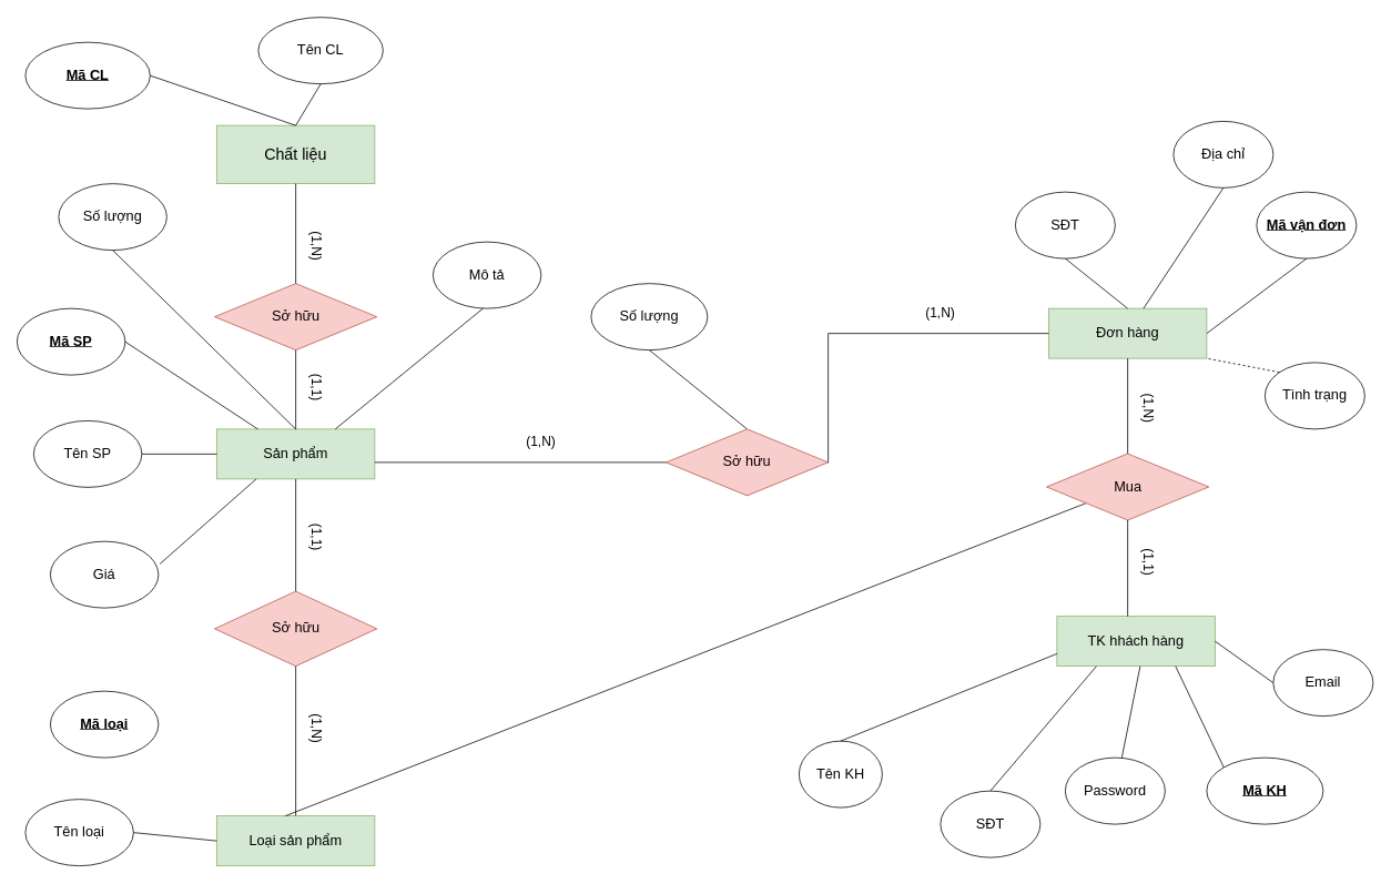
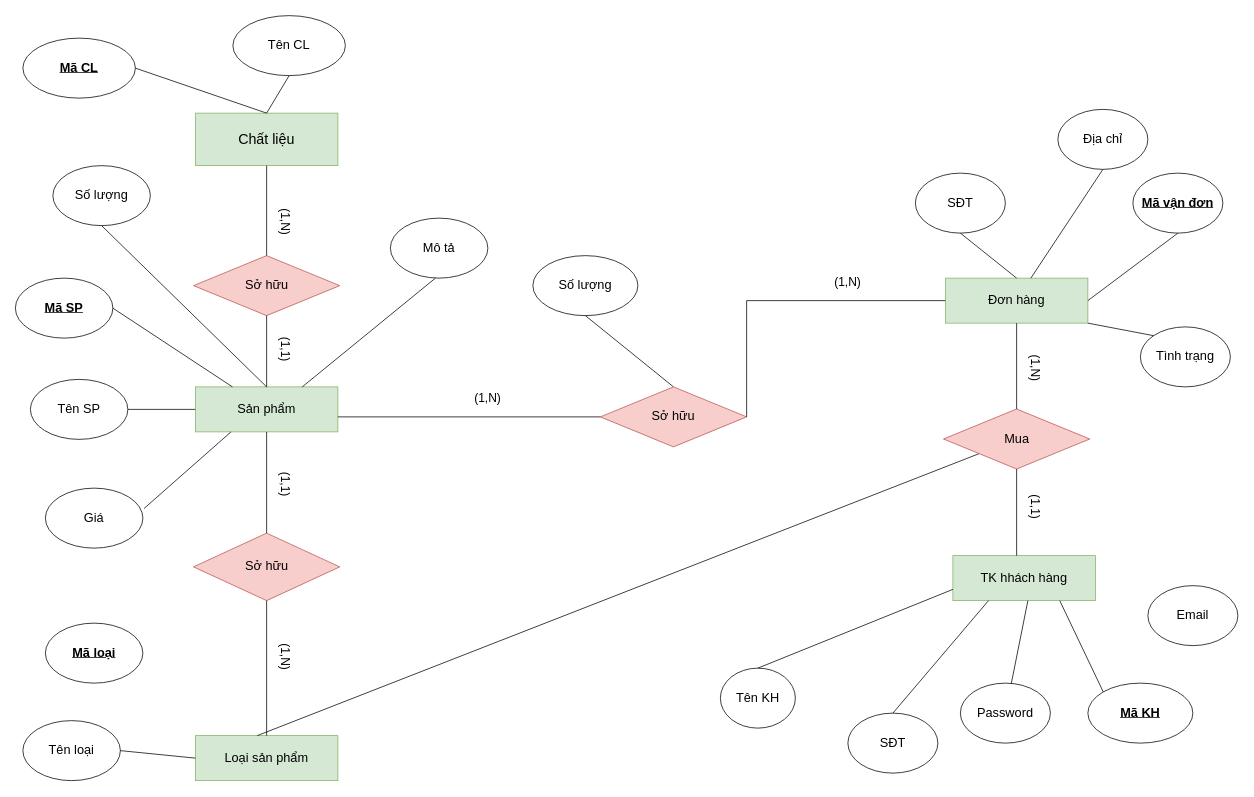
  <mxCell id="0" />
  <mxCell id="1" parent="0" />
  <mxCell id="2" value="&lt;font style=&quot;font-size: 19px;&quot;&gt;Chất liệu&lt;/font&gt;" style="rounded=0;whiteSpace=wrap;html=1;fillColor=#d5e8d4;strokeColor=#82b366;" parent="1" vertex="1"><mxGeometry x="260" y="150" width="190" height="70" as="geometry" /></mxCell>
  <mxCell id="3" value="&lt;font style=&quot;font-size: 17px;&quot;&gt;Loại sản phẩm&lt;/font&gt;" style="rounded=0;whiteSpace=wrap;html=1;fillColor=#d5e8d4;strokeColor=#82b366;" parent="1" vertex="1"><mxGeometry x="260" y="980" width="190" height="60" as="geometry" /></mxCell>
  <mxCell id="4" value="&lt;font style=&quot;font-size: 17px;&quot;&gt;TK hhách hàng&lt;/font&gt;" style="rounded=0;whiteSpace=wrap;html=1;fillColor=#d5e8d4;strokeColor=#82b366;" parent="1" vertex="1"><mxGeometry x="1270" y="740" width="190" height="60" as="geometry" /></mxCell>
  <mxCell id="5" value="&lt;font style=&quot;font-size: 17px;&quot;&gt;Sản phẩm&lt;/font&gt;" style="rounded=0;whiteSpace=wrap;html=1;fillColor=#d5e8d4;strokeColor=#82b366;" parent="1" vertex="1"><mxGeometry x="260" y="515" width="190" height="60" as="geometry" /></mxCell>
  <mxCell id="6" value="&lt;font style=&quot;font-size: 17px;&quot;&gt;Đơn hàng&lt;/font&gt;" style="rounded=0;whiteSpace=wrap;html=1;fillColor=#d5e8d4;strokeColor=#82b366;" parent="1" vertex="1"><mxGeometry x="1260" y="370" width="190" height="60" as="geometry" /></mxCell>
  <mxCell id="7" value="&lt;font style=&quot;font-size: 17px;&quot;&gt;&lt;u&gt;&lt;b&gt;Mã CL&lt;/b&gt;&lt;/u&gt;&lt;/font&gt;" style="ellipse;whiteSpace=wrap;html=1;" parent="1" vertex="1"><mxGeometry x="30" y="50" width="150" height="80" as="geometry" /></mxCell>
  <mxCell id="8" value="&lt;font style=&quot;font-size: 17px;&quot;&gt;Tên CL&lt;/font&gt;" style="ellipse;whiteSpace=wrap;html=1;" parent="1" vertex="1"><mxGeometry x="310" y="20" width="150" height="80" as="geometry" /></mxCell>
  <mxCell id="9" value="&lt;font style=&quot;font-size: 17px;&quot;&gt;&lt;u&gt;&lt;b&gt;Mã loại&lt;/b&gt;&lt;/u&gt;&lt;/font&gt;" style="ellipse;whiteSpace=wrap;html=1;" parent="1" vertex="1"><mxGeometry x="60" y="830" width="130" height="80" as="geometry" /></mxCell>
  <mxCell id="10" value="&lt;font style=&quot;font-size: 17px;&quot;&gt;Tên loại&lt;/font&gt;" style="ellipse;whiteSpace=wrap;html=1;" parent="1" vertex="1"><mxGeometry x="30" y="960" width="130" height="80" as="geometry" /></mxCell>
  <mxCell id="11" value="" style="endArrow=none;html=1;rounded=0;exitX=0.5;exitY=0;exitDx=0;exitDy=0;entryX=0.5;entryY=1;entryDx=0;entryDy=0;" parent="1" source="2" target="8" edge="1"><mxGeometry width="50" height="50" relative="1" as="geometry"><mxPoint x="190" y="200" as="sourcePoint" /><mxPoint x="280" y="120" as="targetPoint" /></mxGeometry></mxCell>
  <mxCell id="12" value="" style="endArrow=none;html=1;rounded=0;exitX=0.5;exitY=0;exitDx=0;exitDy=0;entryX=1;entryY=0.5;entryDx=0;entryDy=0;" parent="1" source="2" target="7" edge="1"><mxGeometry width="50" height="50" relative="1" as="geometry"><mxPoint x="275" y="200" as="sourcePoint" /><mxPoint x="115" y="120" as="targetPoint" /></mxGeometry></mxCell>
  <mxCell id="13" value="" style="endArrow=none;html=1;rounded=0;exitX=0;exitY=0.5;exitDx=0;exitDy=0;entryX=1;entryY=0.5;entryDx=0;entryDy=0;" parent="1" source="3" target="10" edge="1"><mxGeometry width="50" height="50" relative="1" as="geometry"><mxPoint x="670" y="270" as="sourcePoint" /><mxPoint x="800" y="120" as="targetPoint" /></mxGeometry></mxCell>
  <mxCell id="14" value="" style="endArrow=none;html=1;rounded=0;exitX=0.434;exitY=0;exitDx=0;exitDy=0;exitPerimeter=0;" parent="1" source="3" target="45" edge="1"><mxGeometry width="50" height="50" relative="1" as="geometry"><mxPoint x="870" y="200" as="sourcePoint" /><mxPoint x="610" y="120" as="targetPoint" /></mxGeometry></mxCell>
  <mxCell id="15" value="&lt;font style=&quot;font-size: 17px;&quot;&gt;Tên SP&lt;/font&gt;" style="ellipse;whiteSpace=wrap;html=1;" parent="1" vertex="1"><mxGeometry x="40" y="505" width="130" height="80" as="geometry" /></mxCell>
  <mxCell id="16" value="&lt;font style=&quot;font-size: 17px;&quot;&gt;Mô tả&lt;/font&gt;" style="ellipse;whiteSpace=wrap;html=1;" parent="1" vertex="1"><mxGeometry x="520" y="290" width="130" height="80" as="geometry" /></mxCell>
  <mxCell id="17" value="&lt;font style=&quot;font-size: 17px;&quot;&gt;Số lượng&lt;/font&gt;" style="ellipse;whiteSpace=wrap;html=1;" parent="1" vertex="1"><mxGeometry x="70" y="220" width="130" height="80" as="geometry" /></mxCell>
  <mxCell id="18" value="&lt;font style=&quot;font-size: 17px;&quot;&gt;&lt;u&gt;&lt;b&gt;Mã SP&lt;/b&gt;&lt;/u&gt;&lt;/font&gt;" style="ellipse;whiteSpace=wrap;html=1;" parent="1" vertex="1"><mxGeometry x="20" y="370" width="130" height="80" as="geometry" /></mxCell>
  <mxCell id="19" value="&lt;font style=&quot;font-size: 17px;&quot;&gt;Giá&lt;/font&gt;" style="ellipse;whiteSpace=wrap;html=1;" parent="1" vertex="1"><mxGeometry x="60" y="650" width="130" height="80" as="geometry" /></mxCell>
  <mxCell id="20" value="&lt;span style=&quot;font-size: 17px;&quot;&gt;Sở hữu&lt;/span&gt;" style="rhombus;whiteSpace=wrap;html=1;fillColor=#f8cecc;strokeColor=#b85450;" parent="1" vertex="1"><mxGeometry x="257.5" y="340" width="195" height="80" as="geometry" /></mxCell>
  <mxCell id="21" value="&lt;span style=&quot;font-size: 17px;&quot;&gt;Sở hữu&lt;/span&gt;" style="rhombus;whiteSpace=wrap;html=1;fillColor=#f8cecc;strokeColor=#b85450;" parent="1" vertex="1"><mxGeometry x="257.5" y="710" width="195" height="90" as="geometry" /></mxCell>
  <mxCell id="22" value="" style="endArrow=none;html=1;rounded=0;entryX=0.5;entryY=1;entryDx=0;entryDy=0;exitX=0.5;exitY=0;exitDx=0;exitDy=0;" parent="1" source="20" target="2" edge="1"><mxGeometry width="50" height="50" relative="1" as="geometry"><mxPoint x="362" y="330" as="sourcePoint" /><mxPoint x="361.5" y="220" as="targetPoint" /></mxGeometry></mxCell>
  <mxCell id="23" value="" style="endArrow=none;html=1;rounded=0;entryX=0.5;entryY=1;entryDx=0;entryDy=0;exitX=0.5;exitY=0;exitDx=0;exitDy=0;" parent="1" source="5" target="20" edge="1"><mxGeometry width="50" height="50" relative="1" as="geometry"><mxPoint x="361.5" y="560" as="sourcePoint" /><mxPoint x="361.5" y="440" as="targetPoint" /></mxGeometry></mxCell>
  <mxCell id="24" value="" style="endArrow=none;html=1;rounded=0;entryX=0.5;entryY=1;entryDx=0;entryDy=0;exitX=0.5;exitY=0;exitDx=0;exitDy=0;" parent="1" source="5" target="17" edge="1"><mxGeometry width="50" height="50" relative="1" as="geometry"><mxPoint x="340" y="510" as="sourcePoint" /><mxPoint x="590" y="500" as="targetPoint" /></mxGeometry></mxCell>
  <mxCell id="25" value="" style="endArrow=none;html=1;rounded=0;exitX=0.75;exitY=0;exitDx=0;exitDy=0;entryX=0.462;entryY=1;entryDx=0;entryDy=0;entryPerimeter=0;" parent="1" source="5" target="16" edge="1"><mxGeometry width="50" height="50" relative="1" as="geometry"><mxPoint x="350" y="480" as="sourcePoint" /><mxPoint x="570" y="370" as="targetPoint" /></mxGeometry></mxCell>
  <mxCell id="26" value="" style="endArrow=none;html=1;rounded=0;entryX=1;entryY=0.5;entryDx=0;entryDy=0;" parent="1" source="5" target="18" edge="1"><mxGeometry width="50" height="50" relative="1" as="geometry"><mxPoint x="300" y="560" as="sourcePoint" /><mxPoint x="160" y="430" as="targetPoint" /></mxGeometry></mxCell>
  <mxCell id="27" value="" style="endArrow=none;html=1;rounded=0;exitX=0;exitY=0.5;exitDx=0;exitDy=0;entryX=1;entryY=0.5;entryDx=0;entryDy=0;" parent="1" source="5" target="15" edge="1"><mxGeometry width="50" height="50" relative="1" as="geometry"><mxPoint x="250" y="730" as="sourcePoint" /><mxPoint x="170" y="540" as="targetPoint" /></mxGeometry></mxCell>
  <mxCell id="28" value="" style="endArrow=none;html=1;rounded=0;entryX=0.25;entryY=1;entryDx=0;entryDy=0;exitX=1.012;exitY=0.34;exitDx=0;exitDy=0;exitPerimeter=0;" parent="1" source="19" target="5" edge="1"><mxGeometry width="50" height="50" relative="1" as="geometry"><mxPoint x="190" y="670" as="sourcePoint" /><mxPoint x="360" y="590" as="targetPoint" /></mxGeometry></mxCell>
  <mxCell id="29" value="" style="endArrow=none;html=1;rounded=0;entryX=0.5;entryY=1;entryDx=0;entryDy=0;exitX=0.5;exitY=0;exitDx=0;exitDy=0;" parent="1" source="21" target="5" edge="1"><mxGeometry width="50" height="50" relative="1" as="geometry"><mxPoint x="361.5" y="775" as="sourcePoint" /><mxPoint x="361.5" y="605" as="targetPoint" /></mxGeometry></mxCell>
  <mxCell id="30" value="" style="endArrow=none;html=1;rounded=0;entryX=0.5;entryY=1;entryDx=0;entryDy=0;exitX=0.5;exitY=0;exitDx=0;exitDy=0;" parent="1" source="3" target="21" edge="1"><mxGeometry width="50" height="50" relative="1" as="geometry"><mxPoint x="354" y="970" as="sourcePoint" /><mxPoint x="360" y="840" as="targetPoint" /></mxGeometry></mxCell>
  <mxCell id="31" value="&lt;font style=&quot;font-size: 17px;&quot;&gt;Số lượng&lt;/font&gt;" style="ellipse;whiteSpace=wrap;html=1;" parent="1" vertex="1"><mxGeometry x="710" y="340" width="140" height="80" as="geometry" /></mxCell>
  <mxCell id="32" value="" style="endArrow=none;html=1;rounded=0;exitX=0.5;exitY=1;exitDx=0;exitDy=0;entryX=0.5;entryY=0;entryDx=0;entryDy=0;" parent="1" source="31" target="50" edge="1"><mxGeometry width="50" height="50" relative="1" as="geometry"><mxPoint x="660" y="970" as="sourcePoint" /><mxPoint x="891" y="510" as="targetPoint" /></mxGeometry></mxCell>
  <mxCell id="33" value="&lt;font style=&quot;font-size: 17px;&quot;&gt;&lt;u&gt;&lt;b&gt;Mã KH&lt;/b&gt;&lt;/u&gt;&lt;/font&gt;" style="ellipse;whiteSpace=wrap;html=1;" parent="1" vertex="1"><mxGeometry x="1450" y="910" width="140" height="80" as="geometry" /></mxCell>
  <mxCell id="34" value="&lt;font style=&quot;font-size: 17px;&quot;&gt;SĐT&lt;/font&gt;" style="ellipse;whiteSpace=wrap;html=1;" parent="1" vertex="1"><mxGeometry x="1130" y="950" width="120" height="80" as="geometry" /></mxCell>
  <mxCell id="35" value="&lt;font style=&quot;font-size: 17px;&quot;&gt;Địa chỉ&lt;/font&gt;" style="ellipse;whiteSpace=wrap;html=1;" parent="1" vertex="1"><mxGeometry x="1410" y="145" width="120" height="80" as="geometry" /></mxCell>
  <mxCell id="36" value="&lt;font style=&quot;font-size: 17px;&quot;&gt;Tên KH&lt;/font&gt;" style="ellipse;whiteSpace=wrap;html=1;" parent="1" vertex="1"><mxGeometry x="960" y="890" width="100" height="80" as="geometry" /></mxCell>
  <mxCell id="37" value="&lt;font style=&quot;font-size: 17px;&quot;&gt;Email&lt;/font&gt;" style="ellipse;whiteSpace=wrap;html=1;" parent="1" vertex="1"><mxGeometry x="1530" y="780" width="120" height="80" as="geometry" /></mxCell>
  <mxCell id="38" value="&lt;font style=&quot;font-size: 17px;&quot;&gt;Password&lt;/font&gt;" style="ellipse;whiteSpace=wrap;html=1;" parent="1" vertex="1"><mxGeometry x="1280" y="910" width="120" height="80" as="geometry" /></mxCell>
  <mxCell id="39" value="" style="endArrow=none;html=1;rounded=0;exitX=0.5;exitY=0;exitDx=0;exitDy=0;entryX=0;entryY=0.75;entryDx=0;entryDy=0;" parent="1" source="36" target="4" edge="1"><mxGeometry width="50" height="50" relative="1" as="geometry"><mxPoint x="1130" y="940" as="sourcePoint" /><mxPoint x="1270" y="800" as="targetPoint" /></mxGeometry></mxCell>
  <mxCell id="40" value="" style="endArrow=none;html=1;rounded=0;exitX=0.5;exitY=0;exitDx=0;exitDy=0;entryX=0.25;entryY=1;entryDx=0;entryDy=0;" parent="1" source="34" target="4" edge="1"><mxGeometry width="50" height="50" relative="1" as="geometry"><mxPoint x="1130" y="990" as="sourcePoint" /><mxPoint x="1320" y="800" as="targetPoint" /></mxGeometry></mxCell>
  <mxCell id="41" value="" style="endArrow=none;html=1;rounded=0;" parent="1" source="38" edge="1"><mxGeometry width="50" height="50" relative="1" as="geometry"><mxPoint x="1140" y="990" as="sourcePoint" /><mxPoint x="1370" y="800" as="targetPoint" /></mxGeometry></mxCell>
  <mxCell id="42" value="" style="endArrow=none;html=1;rounded=0;exitX=0;exitY=0;exitDx=0;exitDy=0;entryX=0.75;entryY=1;entryDx=0;entryDy=0;" parent="1" source="33" target="4" edge="1"><mxGeometry width="50" height="50" relative="1" as="geometry"><mxPoint x="1260" y="950" as="sourcePoint" /><mxPoint x="1450" y="800" as="targetPoint" /></mxGeometry></mxCell>
- <mxCell id="43" value="" style="endArrow=none;html=1;rounded=0;entryX=0;entryY=0.5;entryDx=0;entryDy=0;exitX=1;exitY=0.5;exitDx=0;exitDy=0;" parent="1" source="4" target="37" edge="1"><mxGeometry width="50" height="50" relative="1" as="geometry"><mxPoint x="1460" y="775" as="sourcePoint" /><mxPoint x="1750" y="575" as="targetPoint" /></mxGeometry></mxCell>
  <mxCell id="44" value="&lt;font style=&quot;font-size: 17px;&quot;&gt;SĐT&lt;/font&gt;" style="ellipse;whiteSpace=wrap;html=1;" parent="1" vertex="1"><mxGeometry x="1220" y="230" width="120" height="80" as="geometry" /></mxCell>
  <mxCell id="45" value="&lt;span style=&quot;font-size: 17px;&quot;&gt;Mua&lt;/span&gt;" style="rhombus;whiteSpace=wrap;html=1;fillColor=#f8cecc;strokeColor=#b85450;" parent="1" vertex="1"><mxGeometry x="1257.5" y="544.5" width="195" height="80" as="geometry" /></mxCell>
  <mxCell id="46" value="" style="endArrow=none;html=1;rounded=0;entryX=0.5;entryY=1;entryDx=0;entryDy=0;exitX=0.5;exitY=0;exitDx=0;exitDy=0;" parent="1" source="45" target="6" edge="1"><mxGeometry width="50" height="50" relative="1" as="geometry"><mxPoint x="1354" y="540" as="sourcePoint" /><mxPoint x="1354" y="430" as="targetPoint" /></mxGeometry></mxCell>
  <mxCell id="47" value="" style="endArrow=none;html=1;rounded=0;entryX=0.5;entryY=1;entryDx=0;entryDy=0;" parent="1" target="45" edge="1"><mxGeometry width="50" height="50" relative="1" as="geometry"><mxPoint x="1355" y="740" as="sourcePoint" /><mxPoint x="1365" y="640" as="targetPoint" /></mxGeometry></mxCell>
  <mxCell id="48" value="" style="endArrow=none;html=1;rounded=0;exitX=0.5;exitY=0;exitDx=0;exitDy=0;entryX=0.5;entryY=1;entryDx=0;entryDy=0;" parent="1" source="6" target="44" edge="1"><mxGeometry width="50" height="50" relative="1" as="geometry"><mxPoint x="1410" y="440" as="sourcePoint" /><mxPoint x="1320" y="300" as="targetPoint" /></mxGeometry></mxCell>
  <mxCell id="49" value="" style="endArrow=none;html=1;rounded=0;exitX=0.6;exitY=0;exitDx=0;exitDy=0;exitPerimeter=0;entryX=0.5;entryY=1;entryDx=0;entryDy=0;" parent="1" source="6" target="35" edge="1"><mxGeometry width="50" height="50" relative="1" as="geometry"><mxPoint x="1260" y="395" as="sourcePoint" /><mxPoint x="1490" y="225" as="targetPoint" /></mxGeometry></mxCell>
  <mxCell id="50" value="&lt;span style=&quot;font-size: 17px;&quot;&gt;Sở hữu&lt;/span&gt;" style="rhombus;whiteSpace=wrap;html=1;fillColor=#f8cecc;strokeColor=#b85450;" parent="1" vertex="1"><mxGeometry x="800" y="515" width="195" height="80" as="geometry" /></mxCell>
  <mxCell id="51" value="" style="endArrow=none;html=1;rounded=0;entryX=0;entryY=0.5;entryDx=0;entryDy=0;" parent="1" target="50" edge="1"><mxGeometry width="50" height="50" relative="1" as="geometry"><mxPoint x="450" y="555" as="sourcePoint" /><mxPoint x="620" y="440" as="targetPoint" /></mxGeometry></mxCell>
  <mxCell id="52" value="" style="endArrow=none;html=1;rounded=0;exitX=1;exitY=0.5;exitDx=0;exitDy=0;entryX=0;entryY=0.5;entryDx=0;entryDy=0;" parent="1" source="50" target="6" edge="1"><mxGeometry width="50" height="50" relative="1" as="geometry"><mxPoint x="850" y="470" as="sourcePoint" /><mxPoint x="995" y="290" as="targetPoint" /><Array as="points"><mxPoint x="995" y="400" /></Array></mxGeometry></mxCell>
  <mxCell id="53" value="&lt;font style=&quot;font-size: 17px;&quot;&gt;&lt;u&gt;&lt;b&gt;Mã vận đơn&lt;/b&gt;&lt;/u&gt;&lt;/font&gt;" style="ellipse;whiteSpace=wrap;html=1;" parent="1" vertex="1"><mxGeometry x="1510" y="230" width="120" height="80" as="geometry" /></mxCell>
  <mxCell id="54" value="" style="endArrow=none;html=1;rounded=0;entryX=0.5;entryY=1;entryDx=0;entryDy=0;exitX=1;exitY=0.5;exitDx=0;exitDy=0;" parent="1" source="6" target="53" edge="1"><mxGeometry width="50" height="50" relative="1" as="geometry"><mxPoint x="1380" y="515" as="sourcePoint" /><mxPoint x="1550" y="385" as="targetPoint" /></mxGeometry></mxCell>
  <mxCell id="55" value="&lt;font style=&quot;font-size: 17px;&quot;&gt;Tình trạng&lt;/font&gt;" style="ellipse;whiteSpace=wrap;html=1;" parent="1" vertex="1"><mxGeometry x="1520" y="435" width="120" height="80" as="geometry" /></mxCell>
- <mxCell id="56" value="" style="endArrow=none;html=1;rounded=0;exitX=0;exitY=0;exitDx=0;exitDy=0;entryX=1;entryY=1;entryDx=0;entryDy=0;dashed=1;" parent="1" source="55" target="6" edge="1"><mxGeometry width="50" height="50" relative="1" as="geometry"><mxPoint x="1490" y="630" as="sourcePoint" /><mxPoint x="1460" y="430" as="targetPoint" /></mxGeometry></mxCell>
+ <mxCell id="56" value="" style="endArrow=none;html=1;rounded=0;exitX=0;exitY=0;exitDx=0;exitDy=0;entryX=1;entryY=1;entryDx=0;entryDy=0;" parent="1" source="55" target="6" edge="1"><mxGeometry width="50" height="50" relative="1" as="geometry"><mxPoint x="1490" y="630" as="sourcePoint" /><mxPoint x="1460" y="430" as="targetPoint" /></mxGeometry></mxCell>
  <mxCell id="57" value="&lt;font style=&quot;font-size: 16px;&quot;&gt;(1,N)&lt;/font&gt;" style="text;html=1;strokeColor=none;fillColor=none;align=center;verticalAlign=middle;whiteSpace=wrap;rounded=0;" vertex="1" parent="1"><mxGeometry x="620" y="515" width="60" height="30" as="geometry" /></mxCell>
  <mxCell id="58" value="&lt;font style=&quot;font-size: 16px;&quot;&gt;(1,N)&lt;/font&gt;" style="text;html=1;strokeColor=none;fillColor=none;align=center;verticalAlign=middle;whiteSpace=wrap;rounded=0;" vertex="1" parent="1"><mxGeometry x="1100" y="360" width="60" height="30" as="geometry" /></mxCell>
  <mxCell id="59" value="&lt;font style=&quot;font-size: 16px;&quot;&gt;(1,N)&lt;/font&gt;" style="text;html=1;strokeColor=none;fillColor=none;align=center;verticalAlign=middle;whiteSpace=wrap;rounded=0;rotation=90;" vertex="1" parent="1"><mxGeometry x="350" y="280" width="60" height="30" as="geometry" /></mxCell>
  <mxCell id="60" value="&lt;span style=&quot;font-size: 16px;&quot;&gt;(1,1)&lt;br&gt;&lt;/span&gt;" style="text;html=1;strokeColor=none;fillColor=none;align=center;verticalAlign=middle;whiteSpace=wrap;rounded=0;rotation=90;" vertex="1" parent="1"><mxGeometry x="350" y="450" width="60" height="30" as="geometry" /></mxCell>
  <mxCell id="61" value="&lt;span style=&quot;font-size: 16px;&quot;&gt;(1,1)&lt;br&gt;&lt;/span&gt;" style="text;html=1;strokeColor=none;fillColor=none;align=center;verticalAlign=middle;whiteSpace=wrap;rounded=0;rotation=90;" vertex="1" parent="1"><mxGeometry x="350" y="630" width="60" height="30" as="geometry" /></mxCell>
  <mxCell id="62" value="&lt;font style=&quot;font-size: 16px;&quot;&gt;(1,N)&lt;/font&gt;" style="text;html=1;strokeColor=none;fillColor=none;align=center;verticalAlign=middle;whiteSpace=wrap;rounded=0;rotation=90;" vertex="1" parent="1"><mxGeometry x="350" y="860" width="60" height="30" as="geometry" /></mxCell>
  <mxCell id="63" value="&lt;font style=&quot;font-size: 16px;&quot;&gt;(1,N)&lt;/font&gt;" style="text;html=1;strokeColor=none;fillColor=none;align=center;verticalAlign=middle;whiteSpace=wrap;rounded=0;rotation=90;" vertex="1" parent="1"><mxGeometry x="1350" y="475" width="60" height="30" as="geometry" /></mxCell>
  <mxCell id="64" value="&lt;span style=&quot;font-size: 16px;&quot;&gt;(1,1)&lt;br&gt;&lt;/span&gt;" style="text;html=1;strokeColor=none;fillColor=none;align=center;verticalAlign=middle;whiteSpace=wrap;rounded=0;rotation=90;" vertex="1" parent="1"><mxGeometry x="1350" y="660" width="60" height="30" as="geometry" /></mxCell>
